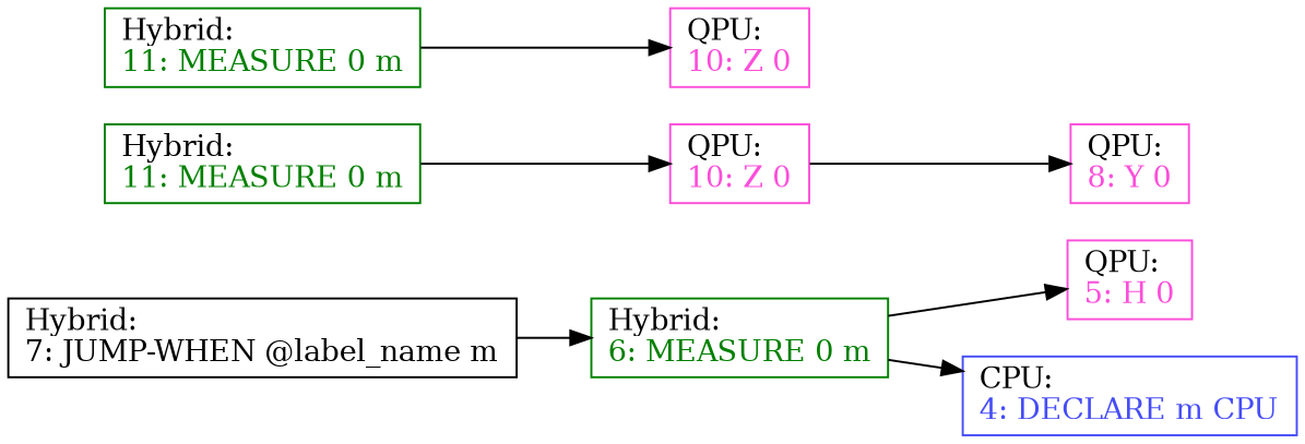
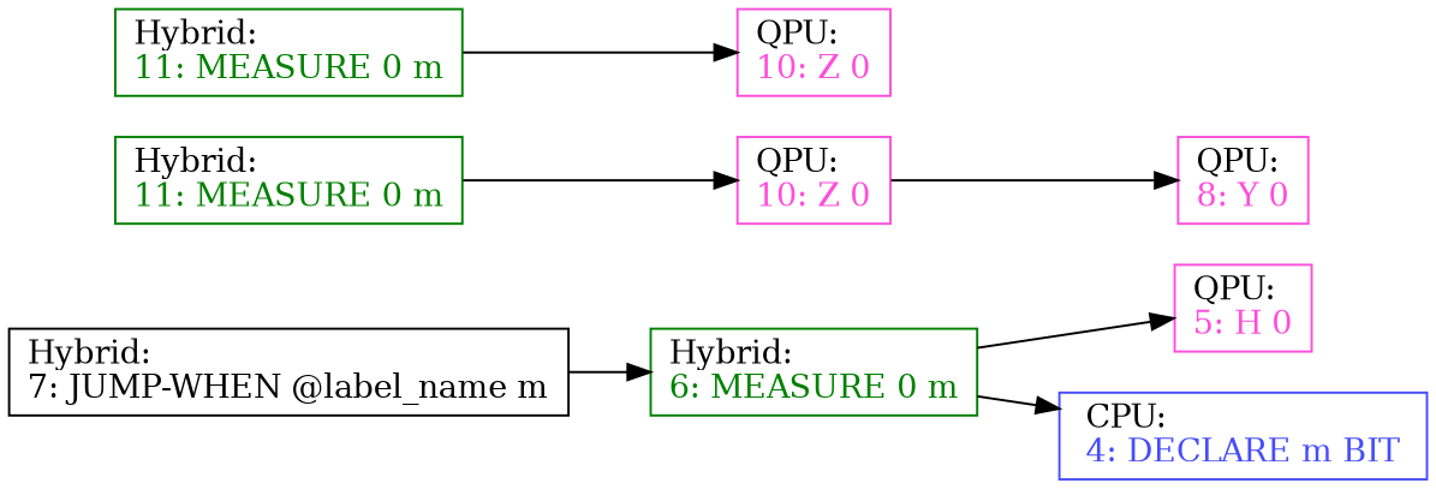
  digraph {
    rankdir=LR
    node [color="#fe4eda" shape=rectangle]
    n1 [color="#008000" label=<Hybrid:<br align="left"/><font color="#008000">6: MEASURE 0 m</font><br align="left"/>>]
    n2 [label=<QPU:<br align="left"/><font color="#fe4eda">5: H 0</font><br align="left"/>>]
-   n3 [color="#464df7" label=<CPU:<br align="left"/><font color="#464df7">4: DECLARE m CPU</font><br align="left"/>>]
+   n3 [color="#464df7" label=<CPU:<br align="left"/><font color="#464df7">4: DECLARE m BIT</font><br align="left"/>>]
    n4 [label=<QPU:<br align="left"/><font color="#fe4eda">10: Z 0</font><br align="left"/>>]
    n5 [label=<QPU:<br align="left"/><font color="#fe4eda">8: Y 0</font><br align="left"/>>]
    n6 [color="#008000" label=<Hybrid:<br align="left"/><font color="#008000">11: MEASURE 0 m	</font><br align="left"/>>]
    n7 [label=<QPU:<br align="left"/><font color="#fe4eda">10: Z 0</font><br align="left"/>>]
    n8 [color=black label=<Hybrid:<br align="left"/><font color="#000000">7: JUMP-WHEN @label_name m</font><br align="left"/>>]
    n9 [color="#008000" label=<Hybrid:<br align="left"/><font color="#008000">11: MEASURE 0 m	</font><br align="left"/>>]
    n1 -> n2
    n1 -> n3
    n4 -> n5
    n6 -> n7
    n8 -> n1
    n9 -> n4
  }
